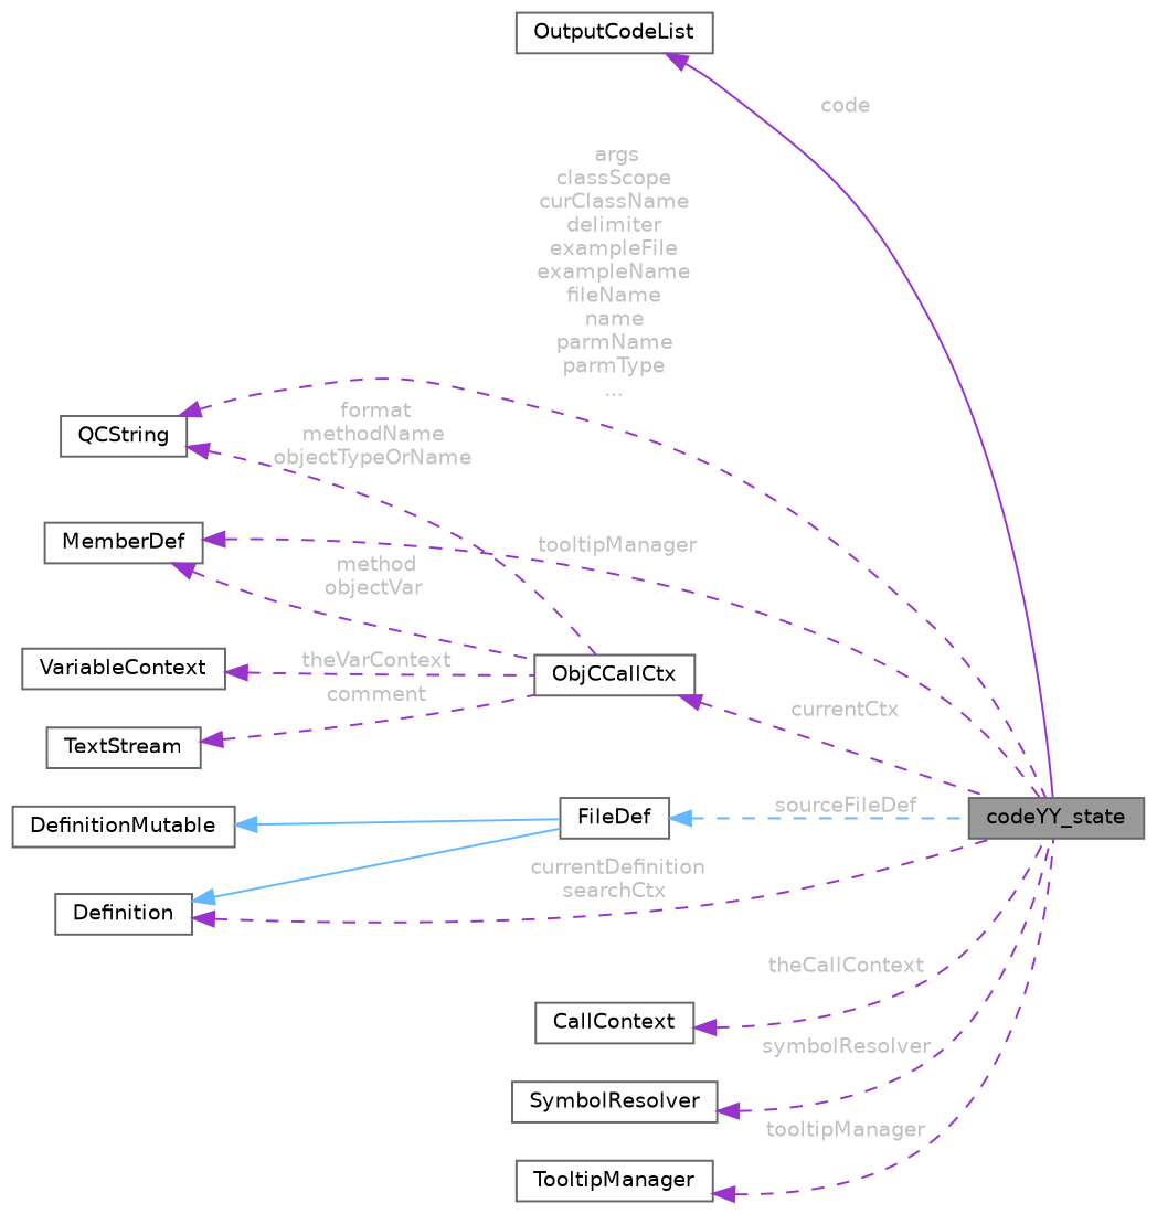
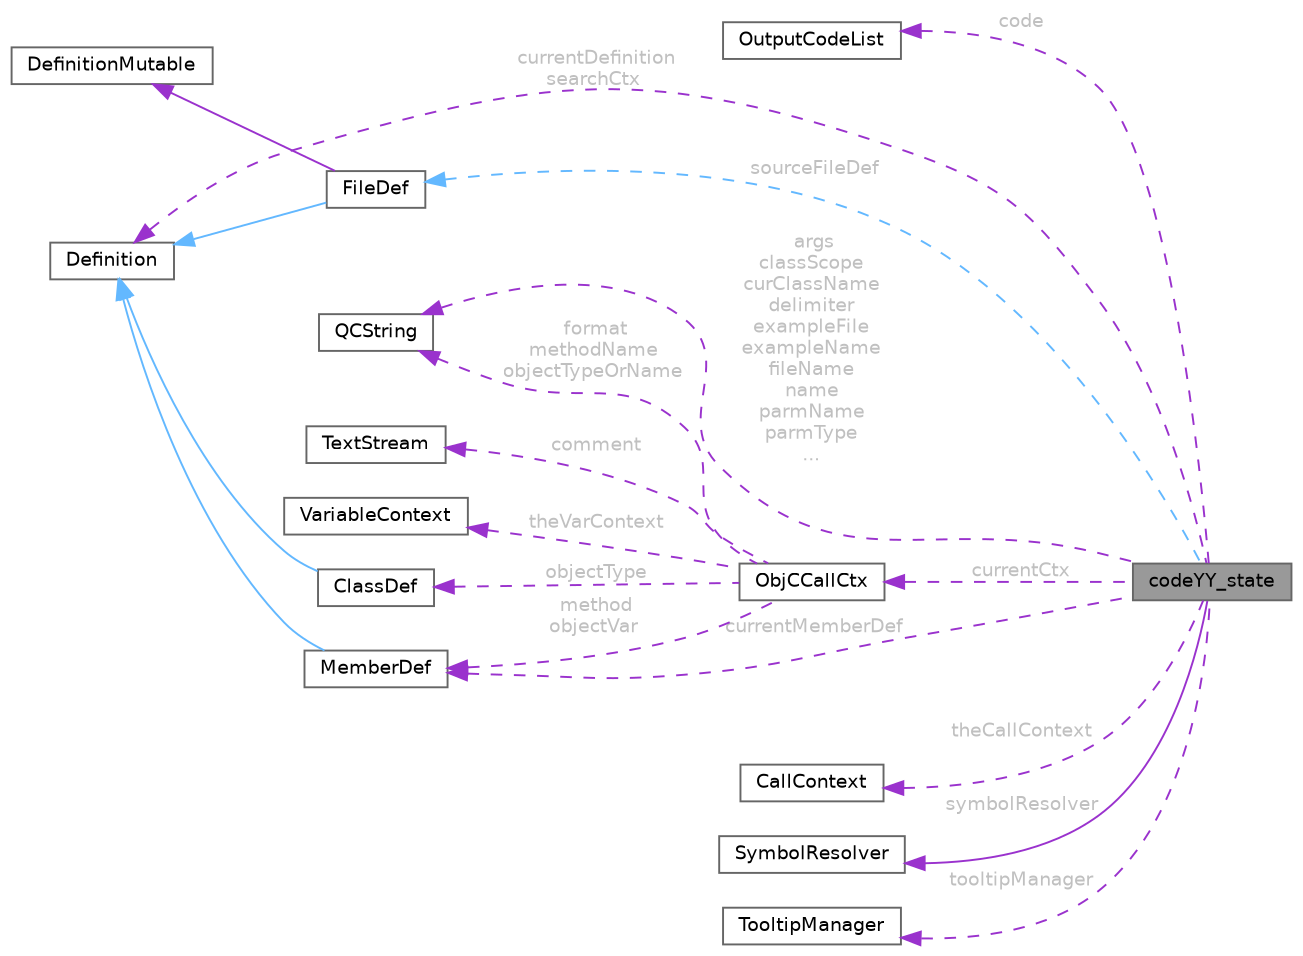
  digraph {
    rankdir=LR
    node [color=gray40 fillcolor=white fontname=Helvetica fontsize=10 shape=box style=filled]
    edge [color=darkorchid3 dir=back fontcolor=grey fontname=Helvetica fontsize=10 labelfontname=Helvetica labelfontsize=10 style=dashed]
    n1 [fillcolor=grey60 fontcolor=black height=0.2 label=codeYY_state width=0.4]
    n2 [height=0.2 label=OutputCodeList width=0.4]
    n3 [height=0.2 label=QCString width=0.4]
    n4 [height=0.2 label=ObjCCallCtx width=0.4]
    n5 [height=0.2 label=FileDef width=0.4]
    n6 [height=0.2 label=DefinitionMutable width=0.4]
    n7 [height=0.2 label=Definition width=0.4]
    n8 [height=0.2 label=MemberDef width=0.4]
+   n9 [height=0.2 label=ClassDef width=0.4]
    n10 [height=0.2 label=TextStream width=0.4]
    n11 [height=0.2 label=VariableContext width=0.4]
    n12 [height=0.2 label=CallContext width=0.4]
    n13 [height=0.2 label=SymbolResolver width=0.4]
    n14 [height=0.2 label=TooltipManager width=0.4]
-   n2 -> n1 [label=" code" style=solid]
+   n2 -> n1 [label=" code"]
    n3 -> n1 [label=" args\nclassScope\ncurClassName\ndelimiter\nexampleFile\nexampleName\nfileName\nname\nparmName\nparmType\n..."]
    n3 -> n4 [label=" format\nmethodName\nobjectTypeOrName"]
    n4 -> n1 [label=" currentCtx"]
    n5 -> n1 [color=steelblue1 label=" sourceFileDef"]
-   n6 -> n5 [color=steelblue1 style=solid fontcolor=""]
+   n6 -> n5 [style=solid fontcolor=""]
    n7 -> n1 [label=" currentDefinition\nsearchCtx"]
    n7 -> n5 [color=steelblue1 style=solid fontcolor=""]
-   n8 -> n1 [label=" tooltipManager"]
+   n7 -> n8 [color=steelblue1 style=solid fontcolor=""]
+   n7 -> n9 [color=steelblue1 style=solid fontcolor=""]
+   n8 -> n1 [label=" currentMemberDef"]
    n8 -> n4 [label=" method\nobjectVar"]
+   n9 -> n4 [label=" objectType"]
    n10 -> n4 [label=" comment"]
    n11 -> n4 [label=" theVarContext"]
    n12 -> n1 [label=" theCallContext"]
-   n13 -> n1 [label=" symbolResolver"]
+   n13 -> n1 [label=" symbolResolver" style=solid]
    n14 -> n1 [label=" tooltipManager"]
  }
